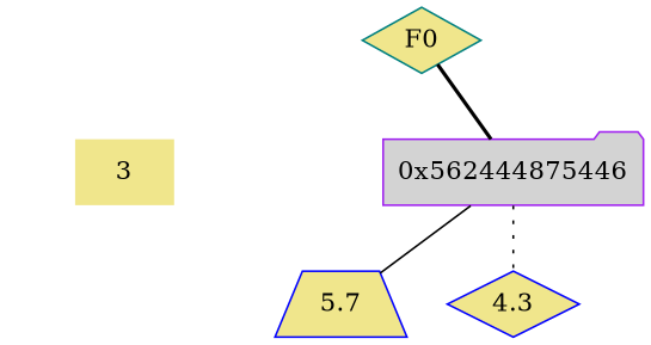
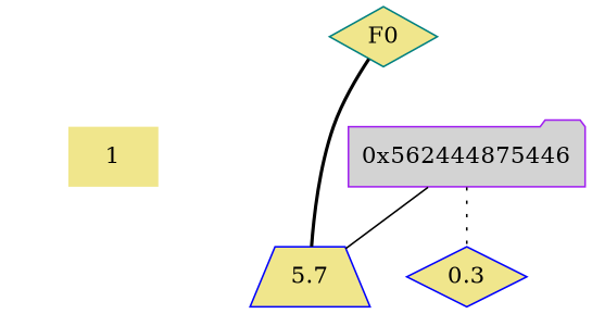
  digraph {
    node [shape=plaintext style=filled color=blue fillcolor=khaki]
    edge [dir=none]
    "CONST NODES" [style=invis color="" fillcolor=""]
-   " 1 " [label=3]
+   " 1 "
    F0 [color=teal shape=diamond]
    n4 [color=purple fillcolor=lightgrey label="0x562444875446" shape=folder]
    n5 [label=5.7 shape=trapezium]
-   n6 [label=4.3 shape=diamond]
+   n6 [label=0.3 shape=diamond]
    subgraph sub_1 {
      "CONST NODES"
      " 1 "
    }
    subgraph sub_2 {
      rank=same
      F0
    }
    subgraph sub_3 {
      rank=same
      " 1 "
      n4
    }
    subgraph sub_4 {
      rank=same
      "CONST NODES"
      subgraph sub_5 {
        rank=same
        n5
        n6
      }
    }
    " 1 " -> "CONST NODES" [style=invis]
-   F0 -> n4 [style=bold]
+   F0 -> n5 [style=bold]
    n4 -> n5 [style=solid]
    n4 -> n6 [style=dotted]
  }
